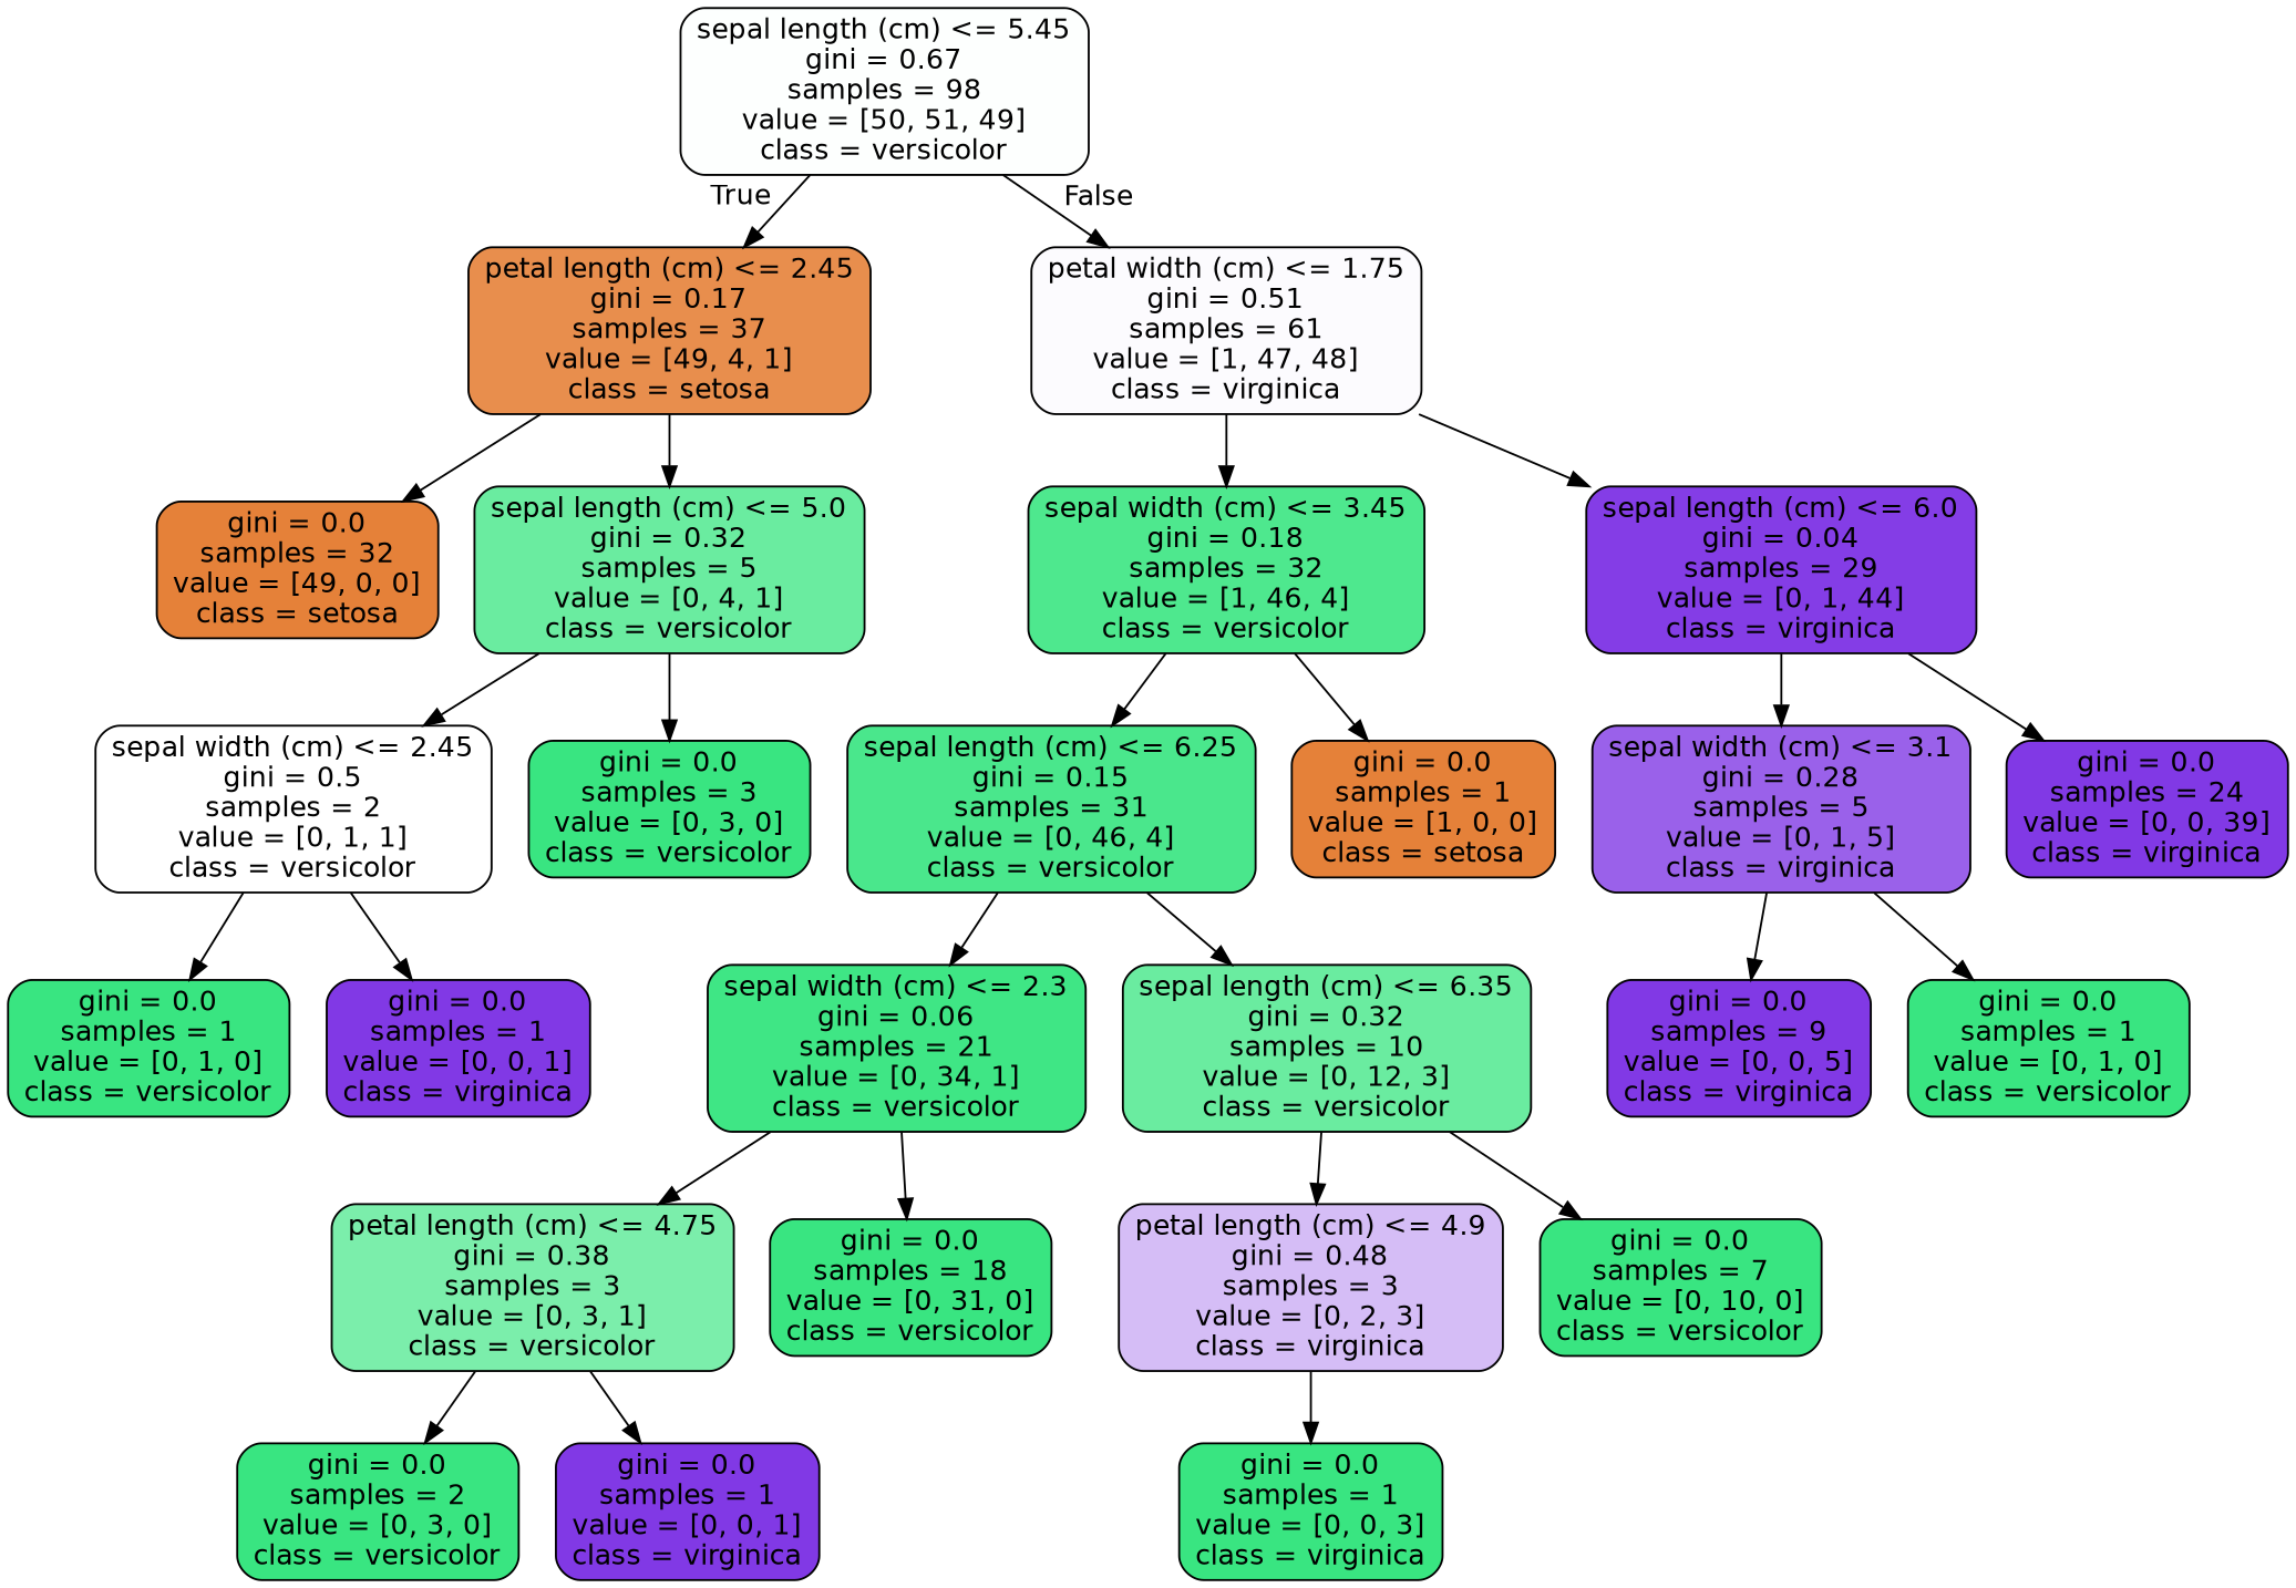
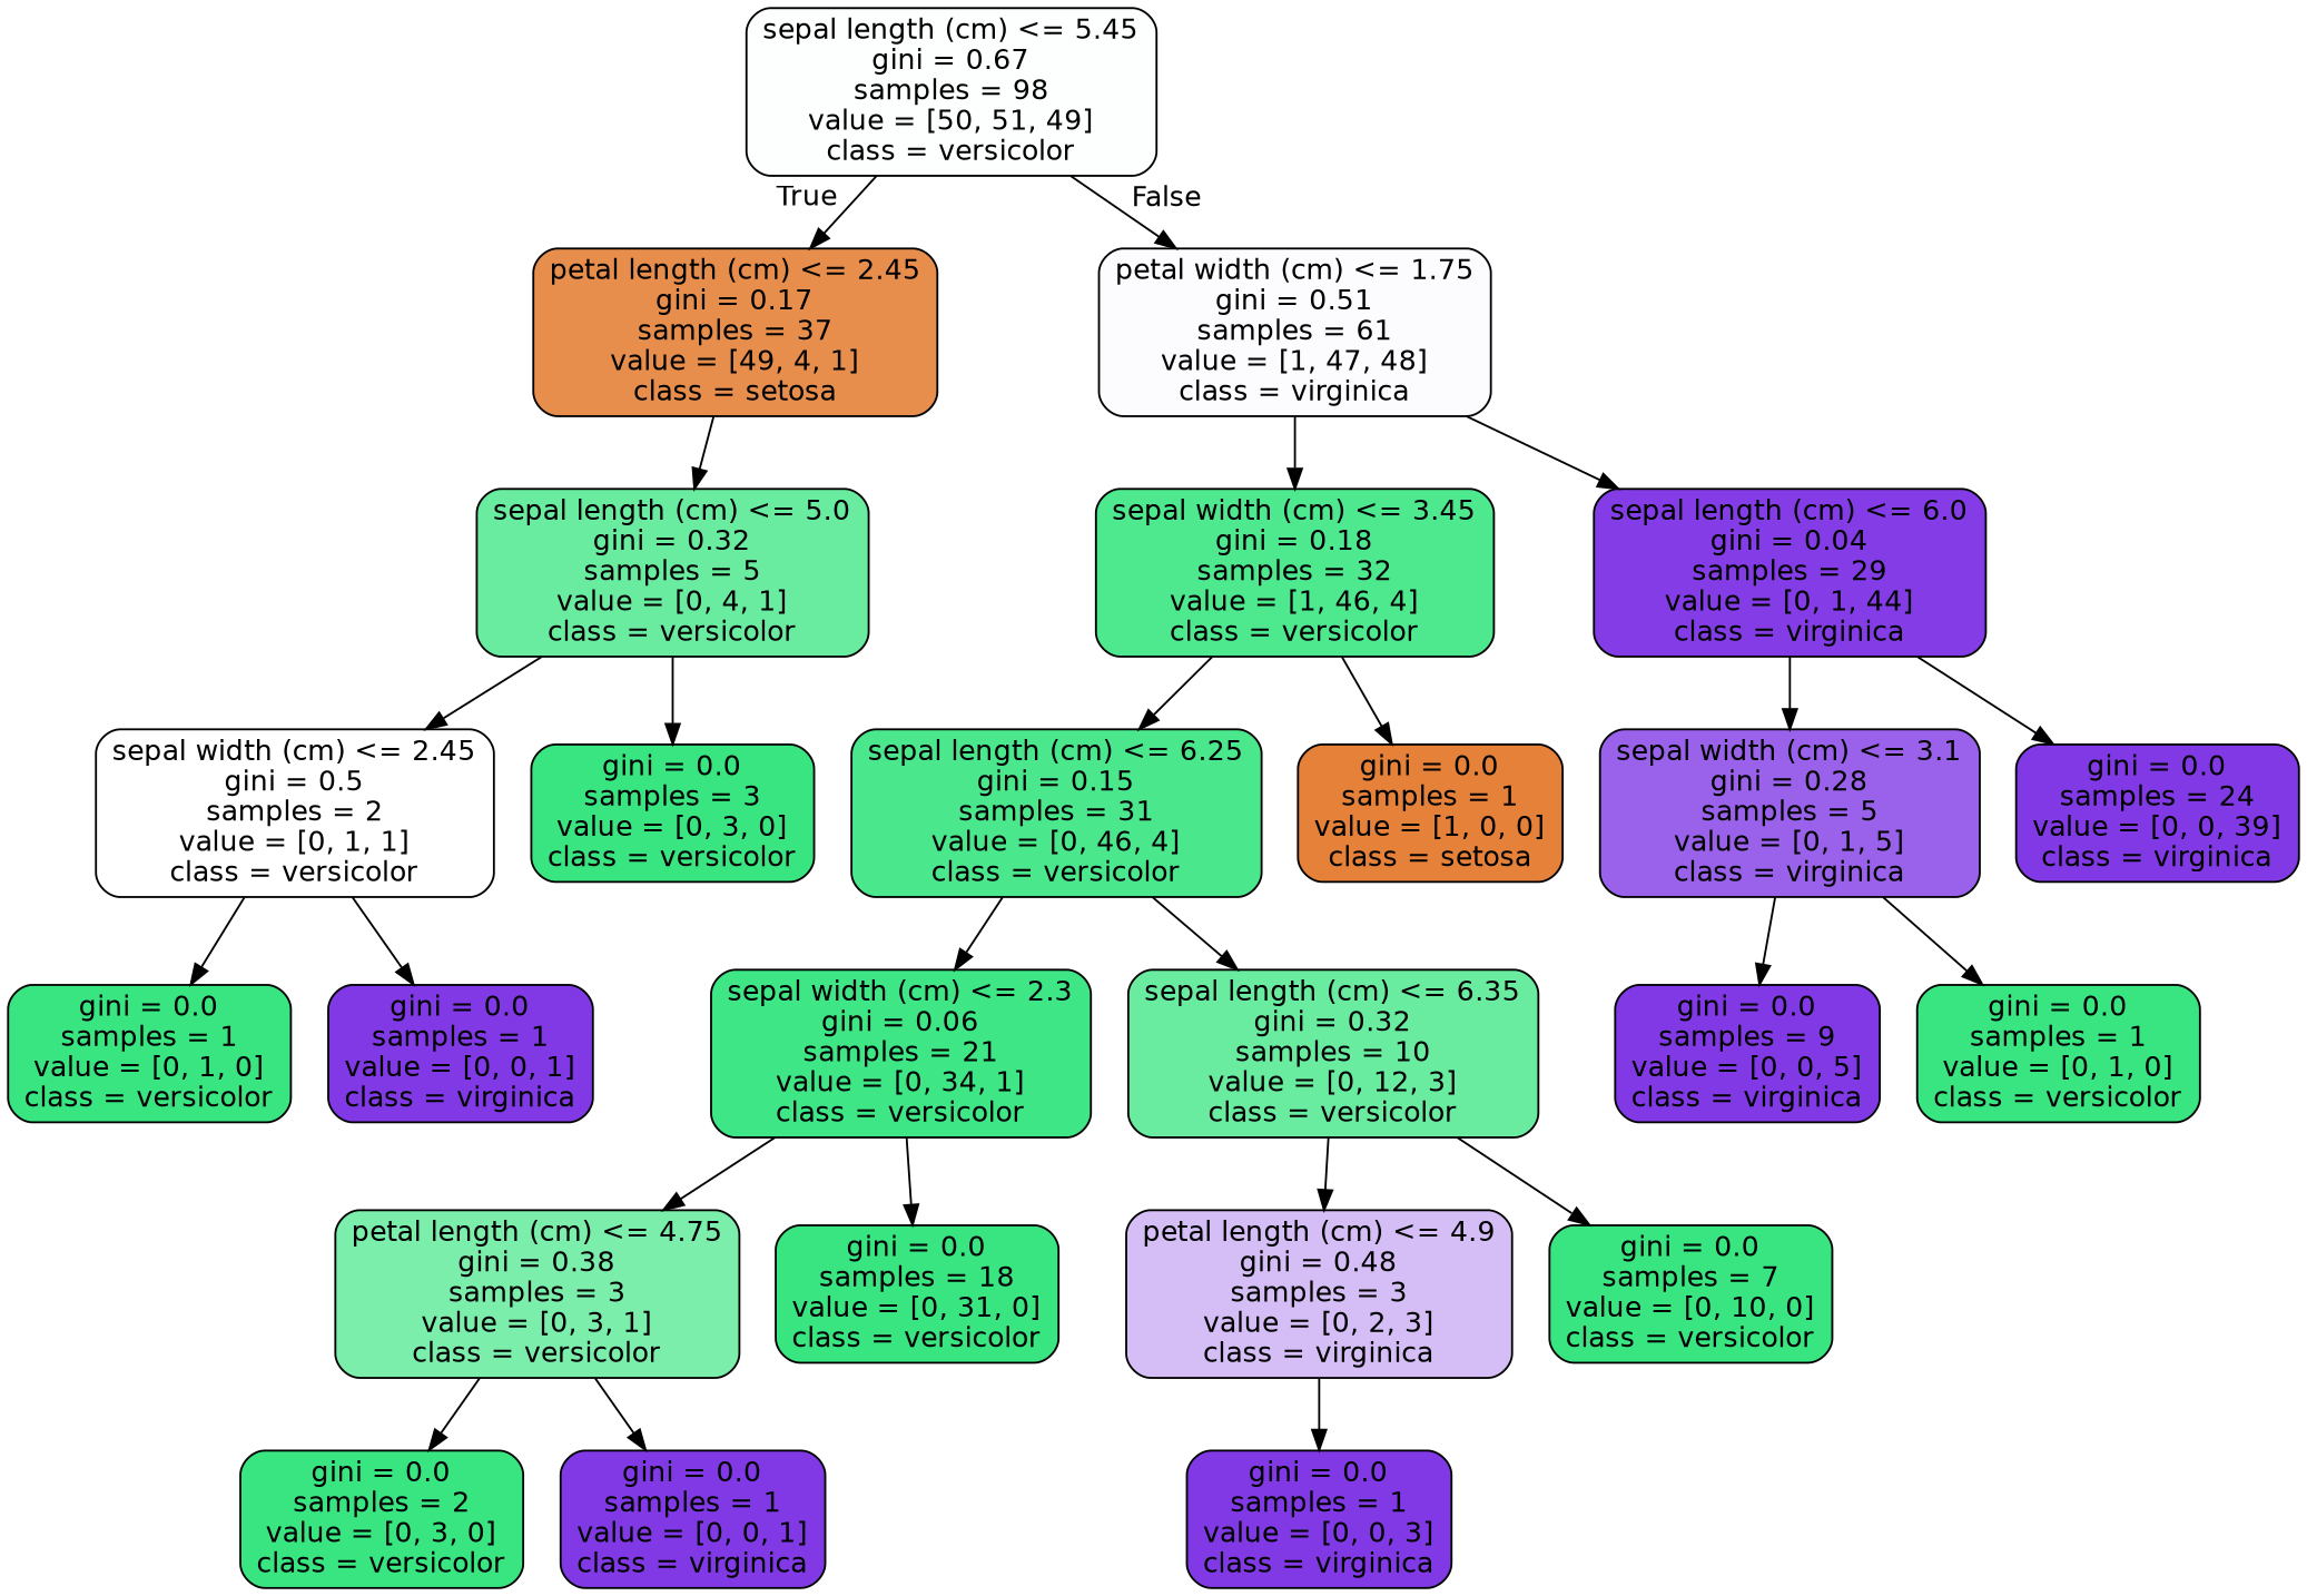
  digraph {
    node [color=black fillcolor="#39e581" fontname=helvetica shape=box style="filled, rounded"]
    edge [fontname=helvetica]
    n1 [fillcolor="#fdfffe" label="sepal length (cm) <= 5.45\ngini = 0.67\nsamples = 98\nvalue = [50, 51, 49]\nclass = versicolor"]
    n2 [fillcolor="#e88e4d" label="petal length (cm) <= 2.45\ngini = 0.17\nsamples = 37\nvalue = [49, 4, 1]\nclass = setosa"]
    n3 [fillcolor="#fcfbfe" label="petal width (cm) <= 1.75\ngini = 0.51\nsamples = 61\nvalue = [1, 47, 48]\nclass = virginica"]
-   n4 [fillcolor="#e58139" label="gini = 0.0\nsamples = 32\nvalue = [49, 0, 0]\nclass = setosa"]
    n5 [fillcolor="#6aeca0" label="sepal length (cm) <= 5.0\ngini = 0.32\nsamples = 5\nvalue = [0, 4, 1]\nclass = versicolor"]
    n6 [fillcolor="#4ee88e" label="sepal width (cm) <= 3.45\ngini = 0.18\nsamples = 32\nvalue = [1, 46, 4]\nclass = versicolor"]
    n7 [fillcolor="#843de6" label="sepal length (cm) <= 6.0\ngini = 0.04\nsamples = 29\nvalue = [0, 1, 44]\nclass = virginica"]
    n8 [fillcolor="#ffffff" label="sepal width (cm) <= 2.45\ngini = 0.5\nsamples = 2\nvalue = [0, 1, 1]\nclass = versicolor"]
    n9 [label="gini = 0.0\nsamples = 3\nvalue = [0, 3, 0]\nclass = versicolor"]
    n10 [label="gini = 0.0\nsamples = 1\nvalue = [0, 1, 0]\nclass = versicolor"]
    n11 [fillcolor="#8139e5" label="gini = 0.0\nsamples = 1\nvalue = [0, 0, 1]\nclass = virginica"]
    n12 [fillcolor="#4ae78c" label="sepal length (cm) <= 6.25\ngini = 0.15\nsamples = 31\nvalue = [0, 46, 4]\nclass = versicolor"]
    n13 [fillcolor="#e58139" label="gini = 0.0\nsamples = 1\nvalue = [1, 0, 0]\nclass = setosa"]
    n14 [fillcolor="#9a61ea" label="sepal width (cm) <= 3.1\ngini = 0.28\nsamples = 5\nvalue = [0, 1, 5]\nclass = virginica"]
    n15 [fillcolor="#8139e5" label="gini = 0.0\nsamples = 24\nvalue = [0, 0, 39]\nclass = virginica"]
    n16 [fillcolor="#3fe685" label="sepal width (cm) <= 2.3\ngini = 0.06\nsamples = 21\nvalue = [0, 34, 1]\nclass = versicolor"]
    n17 [fillcolor="#6aeca0" label="sepal length (cm) <= 6.35\ngini = 0.32\nsamples = 10\nvalue = [0, 12, 3]\nclass = versicolor"]
    n18 [fillcolor="#7beeab" label="petal length (cm) <= 4.75\ngini = 0.38\nsamples = 3\nvalue = [0, 3, 1]\nclass = versicolor"]
    n19 [label="gini = 0.0\nsamples = 18\nvalue = [0, 31, 0]\nclass = versicolor"]
    n20 [fillcolor="#d5bdf6" label="petal length (cm) <= 4.9\ngini = 0.48\nsamples = 3\nvalue = [0, 2, 3]\nclass = virginica"]
    n21 [label="gini = 0.0\nsamples = 7\nvalue = [0, 10, 0]\nclass = versicolor"]
    n22 [label="gini = 0.0\nsamples = 2\nvalue = [0, 3, 0]\nclass = versicolor"]
    n23 [fillcolor="#8139e5" label="gini = 0.0\nsamples = 1\nvalue = [0, 0, 1]\nclass = virginica"]
-   n24 [label="gini = 0.0\nsamples = 1\nvalue = [0, 0, 3]\nclass = virginica"]
+   n24 [fillcolor="#8139e5" label="gini = 0.0\nsamples = 1\nvalue = [0, 0, 3]\nclass = virginica"]
    n25 [fillcolor="#8139e5" label="gini = 0.0\nsamples = 9\nvalue = [0, 0, 5]\nclass = virginica"]
    n26 [label="gini = 0.0\nsamples = 1\nvalue = [0, 1, 0]\nclass = versicolor"]
    n1 -> n2 [headlabel=True labelangle=45 labeldistance=2.5]
    n1 -> n3 [headlabel=False labelangle=-45 labeldistance=2.5]
-   n2 -> n4
    n2 -> n5
    n3 -> n6
    n3 -> n7
    n5 -> n8
    n5 -> n9
    n6 -> n12
    n6 -> n13
    n7 -> n14
    n7 -> n15
    n8 -> n10
    n8 -> n11
    n12 -> n16
    n12 -> n17
    n14 -> n25
    n14 -> n26
    n16 -> n18
    n16 -> n19
    n17 -> n20
    n17 -> n21
    n18 -> n22
    n18 -> n23
    n20 -> n24
  }
